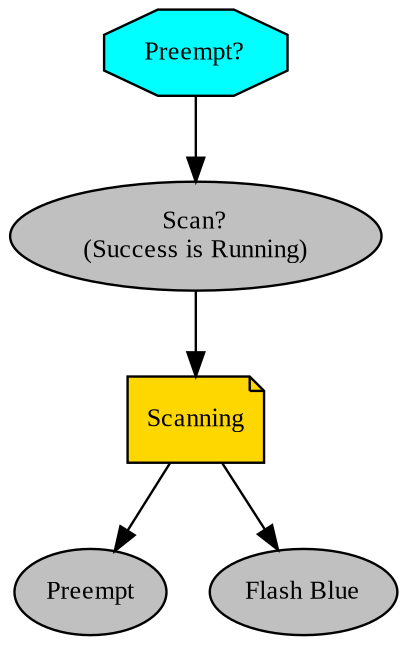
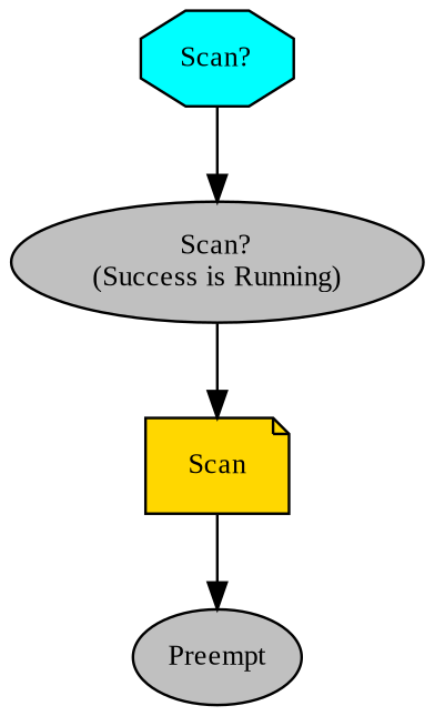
  digraph {
    fontname="Liberation Serif"
    node [fillcolor=gray fontcolor=black fontname="Liberation Serif" fontsize=11 shape=ellipse style=filled]
    edge [fontname="Liberation Serif"]
-   "Preempt?" [fillcolor=cyan shape=octagon]
+   "Preempt?" [fillcolor=cyan shape=octagon label="Scan?"]
    "Scan?\n(Success is Running)"
-   Scanning [fillcolor=gold shape=note]
+   Scanning [fillcolor=gold shape=note label=Scan]
    n4 [label=Preempt]
-   "Flash Blue"
    "Preempt?" -> "Scan?\n(Success is Running)"
    "Scan?\n(Success is Running)" -> Scanning
    Scanning -> n4
-   Scanning -> "Flash Blue"
  }
